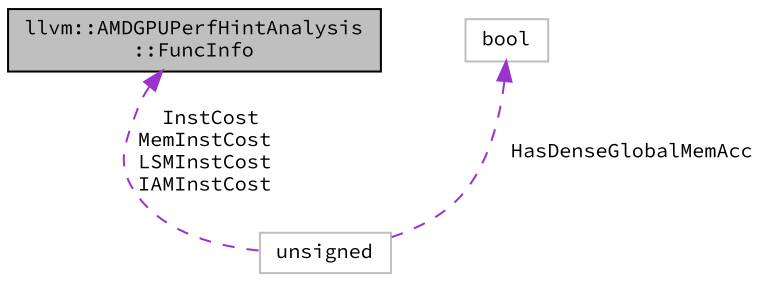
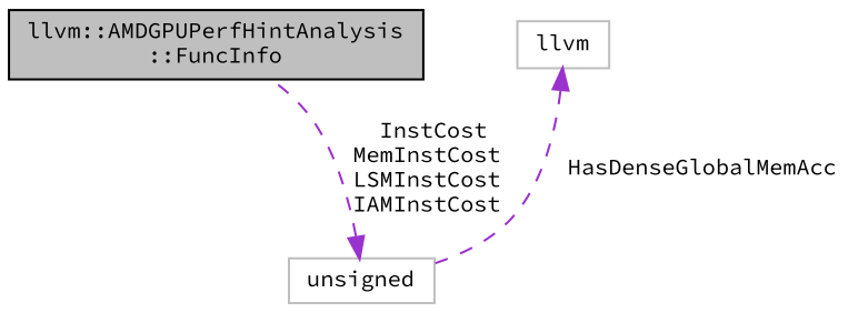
  digraph {
    fontname="Source Code Pro"
    node [color=grey75 fontname="Source Code Pro" fontsize=10 shape=record]
    edge [color=darkorchid3 dir=back fontname="Source Code Pro" fontsize=10 labelfontname=Helvetica labelfontsize=10 style=dashed]
    n1 [color=black fillcolor=grey75 fontcolor=black height=0.2 label="llvm::AMDGPUPerfHintAnalysis\l::FuncInfo" style=filled width=0.4]
-   n2 [height=0.2 label=bool width=0.4]
+   n2 [height=0.2 label=llvm width=0.4]
    n3 [height=0.2 label=unsigned width=0.4]
    n2 -> n3 [label=" HasDenseGlobalMemAcc"]
-   n1 -> n3 [label=" InstCost\nMemInstCost\nLSMInstCost\nIAMInstCost"]
+   n3 -> n1 [label=" InstCost\nMemInstCost\nLSMInstCost\nIAMInstCost"]
  }
